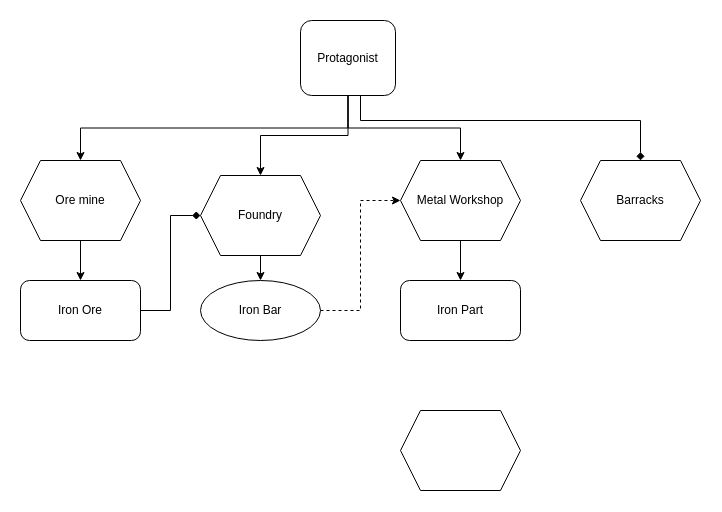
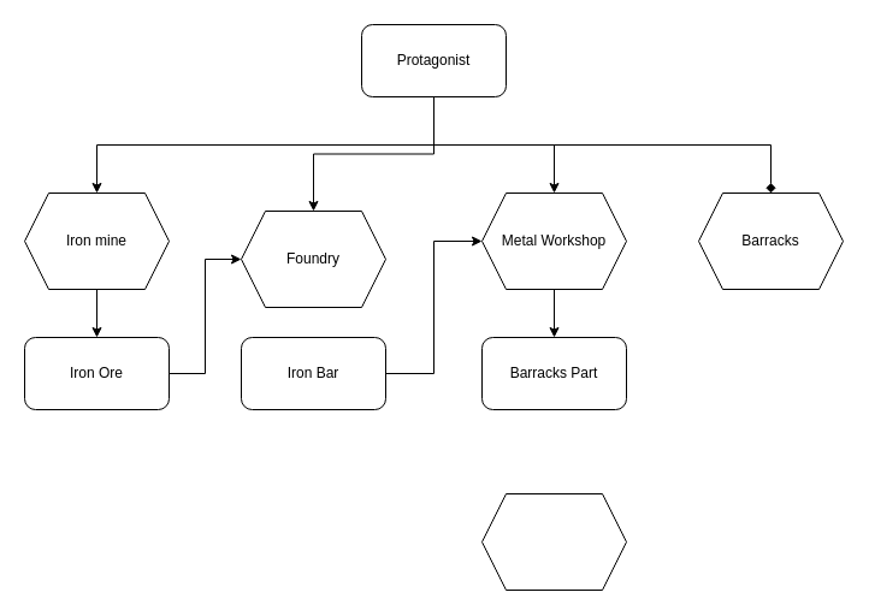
  <mxCell id="0" />
  <mxCell id="1" parent="0" />
  <mxCell id="2" style="edgeStyle=orthogonalEdgeStyle;rounded=0;orthogonalLoop=1;jettySize=auto;html=1;exitX=0.5;exitY=1;exitDx=0;exitDy=0;" edge="1" parent="1" source="6" target="8"><mxGeometry relative="1" as="geometry" /></mxCell>
  <mxCell id="3" style="edgeStyle=orthogonalEdgeStyle;rounded=0;orthogonalLoop=1;jettySize=auto;html=1;entryX=0.5;entryY=0;entryDx=0;entryDy=0;endArrow=diamond;" edge="1" parent="1" source="6" target="9"><mxGeometry relative="1" as="geometry"><Array as="points"><mxPoint x="360" y="120" /><mxPoint x="640" y="120" /></Array></mxGeometry></mxCell>
  <mxCell id="4" style="edgeStyle=orthogonalEdgeStyle;rounded=0;orthogonalLoop=1;jettySize=auto;html=1;exitX=0.5;exitY=1;exitDx=0;exitDy=0;entryX=0.5;entryY=0;entryDx=0;entryDy=0;" edge="1" parent="1" source="6" target="13"><mxGeometry relative="1" as="geometry" /></mxCell>
  <mxCell id="5" style="edgeStyle=orthogonalEdgeStyle;rounded=0;orthogonalLoop=1;jettySize=auto;html=1;exitX=0.5;exitY=1;exitDx=0;exitDy=0;" edge="1" parent="1" source="6" target="15"><mxGeometry relative="1" as="geometry" /></mxCell>
- <mxCell id="6" value="Protagonist" style="rounded=1;whiteSpace=wrap;html=1;" vertex="1" parent="1"><mxGeometry x="300" y="20" width="95" height="75" as="geometry" /></mxCell>
+ <mxCell id="6" value="Protagonist" style="rounded=1;whiteSpace=wrap;html=1;" vertex="1" parent="1"><mxGeometry x="300" y="20" width="120" height="60" as="geometry" /></mxCell>
  <mxCell id="7" style="edgeStyle=orthogonalEdgeStyle;rounded=0;orthogonalLoop=1;jettySize=auto;html=1;exitX=0.5;exitY=1;exitDx=0;exitDy=0;entryX=0.5;entryY=0;entryDx=0;entryDy=0;" edge="1" parent="1" source="8" target="11"><mxGeometry relative="1" as="geometry" /></mxCell>
- <mxCell id="8" value="Ore mine" style="shape=hexagon;perimeter=hexagonPerimeter2;whiteSpace=wrap;html=1;fixedSize=1;" vertex="1" parent="1"><mxGeometry x="20" y="160" width="120" height="80" as="geometry" /></mxCell>
+ <mxCell id="8" value="Iron mine" style="shape=hexagon;perimeter=hexagonPerimeter2;whiteSpace=wrap;html=1;fixedSize=1;" vertex="1" parent="1"><mxGeometry x="20" y="160" width="120" height="80" as="geometry" /></mxCell>
  <mxCell id="9" value="Barracks" style="shape=hexagon;perimeter=hexagonPerimeter2;whiteSpace=wrap;html=1;fixedSize=1;" vertex="1" parent="1"><mxGeometry x="580" y="160" width="120" height="80" as="geometry" /></mxCell>
- <mxCell id="10" style="edgeStyle=orthogonalEdgeStyle;rounded=0;orthogonalLoop=1;jettySize=auto;html=1;exitX=1;exitY=0.5;exitDx=0;exitDy=0;entryX=0;entryY=0.5;entryDx=0;entryDy=0;endArrow=diamond;" edge="1" parent="1" source="11" target="13"><mxGeometry relative="1" as="geometry" /></mxCell>
+ <mxCell id="10" style="edgeStyle=orthogonalEdgeStyle;rounded=0;orthogonalLoop=1;jettySize=auto;html=1;exitX=1;exitY=0.5;exitDx=0;exitDy=0;entryX=0;entryY=0.5;entryDx=0;entryDy=0;" edge="1" parent="1" source="11" target="13"><mxGeometry relative="1" as="geometry" /></mxCell>
  <mxCell id="11" value="Iron Ore" style="rounded=1;whiteSpace=wrap;html=1;" vertex="1" parent="1"><mxGeometry x="20" y="280" width="120" height="60" as="geometry" /></mxCell>
- <mxCell id="12" style="edgeStyle=orthogonalEdgeStyle;rounded=0;orthogonalLoop=1;jettySize=auto;html=1;exitX=0.5;exitY=1;exitDx=0;exitDy=0;entryX=0.5;entryY=0;entryDx=0;entryDy=0;" edge="1" parent="1" source="13" target="17"><mxGeometry relative="1" as="geometry" /></mxCell>
  <mxCell id="13" value="Foundry" style="shape=hexagon;perimeter=hexagonPerimeter2;whiteSpace=wrap;html=1;fixedSize=1;" vertex="1" parent="1"><mxGeometry x="200" y="175" width="120" height="80" as="geometry" /></mxCell>
  <mxCell id="14" style="edgeStyle=orthogonalEdgeStyle;rounded=0;orthogonalLoop=1;jettySize=auto;html=1;exitX=0.5;exitY=1;exitDx=0;exitDy=0;entryX=0.5;entryY=0;entryDx=0;entryDy=0;" edge="1" parent="1" source="15" target="18"><mxGeometry relative="1" as="geometry" /></mxCell>
  <mxCell id="15" value="Metal Workshop" style="shape=hexagon;perimeter=hexagonPerimeter2;whiteSpace=wrap;html=1;fixedSize=1;" vertex="1" parent="1"><mxGeometry x="400" y="160" width="120" height="80" as="geometry" /></mxCell>
- <mxCell id="16" style="edgeStyle=orthogonalEdgeStyle;rounded=0;orthogonalLoop=1;jettySize=auto;html=1;entryX=0;entryY=0.5;entryDx=0;entryDy=0;dashed=1;" edge="1" parent="1" source="17" target="15"><mxGeometry relative="1" as="geometry" /></mxCell>
- <mxCell id="17" value="Iron Bar" style="ellipse;whiteSpace=wrap;html=1;" vertex="1" parent="1"><mxGeometry x="200" y="280" width="120" height="60" as="geometry" /></mxCell>
- <mxCell id="18" value="Iron Part" style="rounded=1;whiteSpace=wrap;html=1;" vertex="1" parent="1"><mxGeometry x="400" y="280" width="120" height="60" as="geometry" /></mxCell>
+ <mxCell id="16" style="edgeStyle=orthogonalEdgeStyle;rounded=0;orthogonalLoop=1;jettySize=auto;html=1;entryX=0;entryY=0.5;entryDx=0;entryDy=0;" edge="1" parent="1" source="17" target="15"><mxGeometry relative="1" as="geometry" /></mxCell>
+ <mxCell id="17" value="Iron Bar" style="rounded=1;whiteSpace=wrap;html=1;" vertex="1" parent="1"><mxGeometry x="200" y="280" width="120" height="60" as="geometry" /></mxCell>
+ <mxCell id="18" value="Barracks Part" style="rounded=1;whiteSpace=wrap;html=1;" vertex="1" parent="1"><mxGeometry x="400" y="280" width="120" height="60" as="geometry" /></mxCell>
  <mxCell id="19" value="" style="shape=hexagon;perimeter=hexagonPerimeter2;whiteSpace=wrap;html=1;fixedSize=1;" vertex="1" parent="1"><mxGeometry x="400" y="410" width="120" height="80" as="geometry" /></mxCell>
